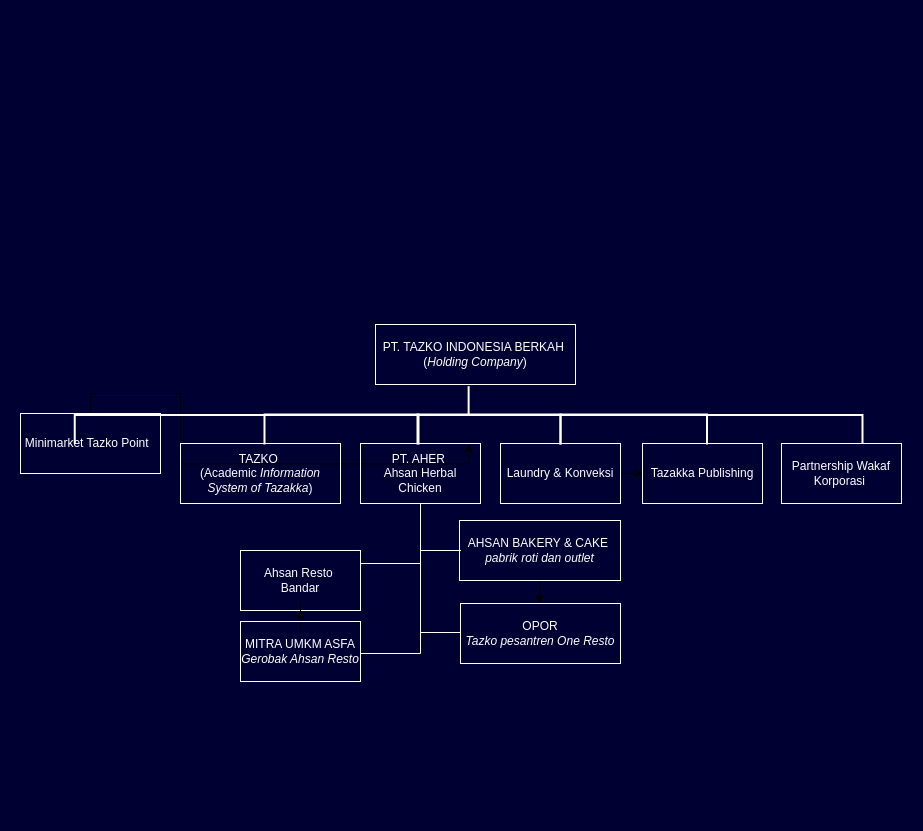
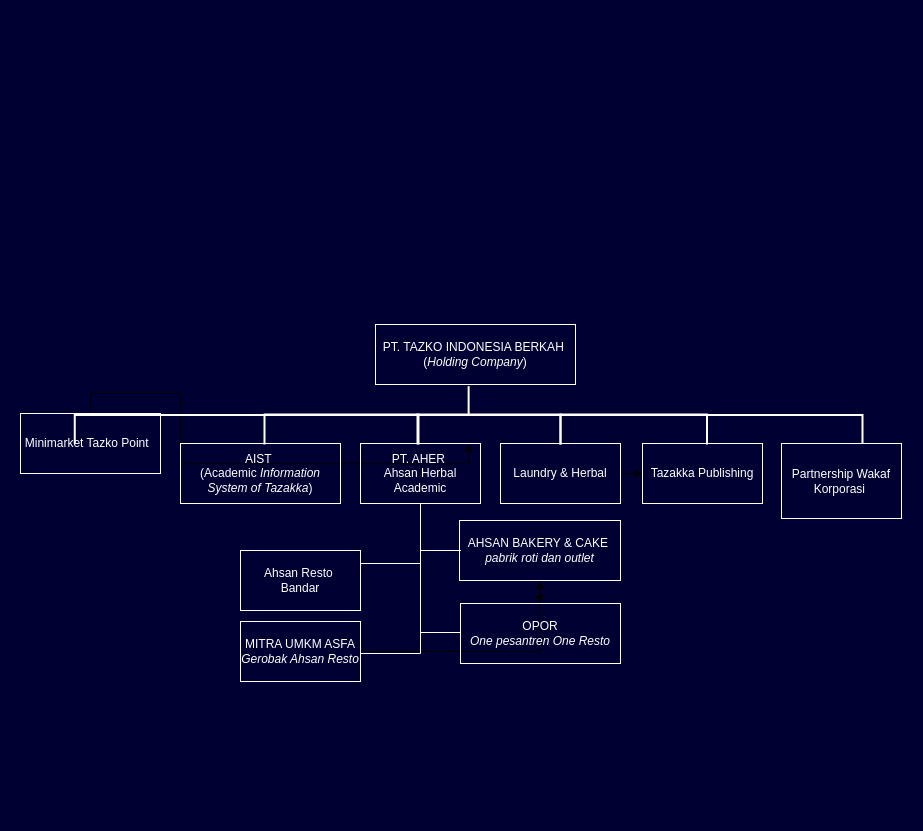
  <mxCell id="0" />
  <mxCell id="1" parent="0" />
  <mxCell id="2" value="PT. TAZKO INDONESIA BERKAH&amp;nbsp;&lt;div&gt;(&lt;i&gt;Holding Company&lt;/i&gt;)&lt;/div&gt;" style="rounded=0;whiteSpace=wrap;html=1;strokeColor=#FFFFFF;fillColor=none;fontColor=#FFFFFF;" vertex="1" parent="1"><mxGeometry x="375" y="324" width="200" height="60" as="geometry" /></mxCell>
  <mxCell id="3" value="" style="edgeStyle=orthogonalEdgeStyle;rounded=0;orthogonalLoop=1;jettySize=auto;html=1;" edge="1" parent="1" source="4" target="11"><mxGeometry relative="1" as="geometry" /></mxCell>
  <mxCell id="4" value="&lt;font color=&quot;#ffffff&quot;&gt;Minimarket Tazko Point&amp;nbsp;&amp;nbsp;&lt;/font&gt;" style="rounded=0;whiteSpace=wrap;html=1;fillColor=none;strokeColor=#FFFFFF;perimeterSpacing=1;fillStyle=auto;" vertex="1" parent="1"><mxGeometry x="20" y="413" width="140" height="60" as="geometry" /></mxCell>
- <mxCell id="5" value="TAZKO&amp;nbsp;&lt;div&gt;(Academic &lt;i&gt;Information System of Tazakka&lt;/i&gt;)&lt;/div&gt;" style="rounded=0;whiteSpace=wrap;html=1;fillColor=none;strokeColor=#FFFFFF;fontColor=#FFFFFF;" vertex="1" parent="1"><mxGeometry x="180" y="443" width="160" height="60" as="geometry" /></mxCell>
+ <mxCell id="5" value="AIST&amp;nbsp;&lt;div&gt;(Academic &lt;i&gt;Information System of Tazakka&lt;/i&gt;)&lt;/div&gt;" style="rounded=0;whiteSpace=wrap;html=1;fillColor=none;strokeColor=#FFFFFF;fontColor=#FFFFFF;" vertex="1" parent="1"><mxGeometry x="180" y="443" width="160" height="60" as="geometry" /></mxCell>
  <mxCell id="6" value="" style="edgeStyle=orthogonalEdgeStyle;rounded=0;orthogonalLoop=1;jettySize=auto;html=1;" edge="1" parent="1" source="7" target="9"><mxGeometry relative="1" as="geometry" /></mxCell>
- <mxCell id="7" value="Laundry &amp;amp; Konveksi" style="rounded=0;whiteSpace=wrap;html=1;fillColor=none;strokeColor=#FFFFFF;fontColor=#FFFFFF;" vertex="1" parent="1"><mxGeometry x="500" y="443" width="120" height="60" as="geometry" /></mxCell>
- <mxCell id="8" value="PT. AHER&amp;nbsp;&lt;div&gt;Ahsan Herbal Chicken&lt;/div&gt;" style="rounded=0;whiteSpace=wrap;html=1;fillColor=none;strokeColor=#FFFFFF;fontColor=#FFFFFF;" vertex="1" parent="1"><mxGeometry x="360" y="443" width="120" height="60" as="geometry" /></mxCell>
+ <mxCell id="7" value="Laundry &amp;amp; Herbal" style="rounded=0;whiteSpace=wrap;html=1;fillColor=none;strokeColor=#FFFFFF;fontColor=#FFFFFF;" vertex="1" parent="1"><mxGeometry x="500" y="443" width="120" height="60" as="geometry" /></mxCell>
+ <mxCell id="8" value="PT. AHER&amp;nbsp;&lt;div&gt;Ahsan Herbal Academic&lt;/div&gt;" style="rounded=0;whiteSpace=wrap;html=1;fillColor=none;strokeColor=#FFFFFF;fontColor=#FFFFFF;" vertex="1" parent="1"><mxGeometry x="360" y="443" width="120" height="60" as="geometry" /></mxCell>
  <mxCell id="9" value="Tazakka Publishing" style="whiteSpace=wrap;html=1;rounded=0;fillColor=none;strokeColor=#FFFFFF;fontColor=#FFFFFF;" vertex="1" parent="1"><mxGeometry x="642" y="443" width="120" height="60" as="geometry" /></mxCell>
- <mxCell id="10" value="Partnership Wakaf Korporasi&amp;nbsp;" style="whiteSpace=wrap;html=1;rounded=0;fillColor=none;strokeColor=#FFFFFF;fontColor=#FFFFFF;" vertex="1" parent="1"><mxGeometry x="781" y="443" width="120" height="60" as="geometry" /></mxCell>
+ <mxCell id="10" value="Partnership Wakaf Korporasi&amp;nbsp;" style="whiteSpace=wrap;html=1;rounded=0;fillColor=none;strokeColor=#FFFFFF;fontColor=#FFFFFF;" vertex="1" parent="1"><mxGeometry x="781" y="443" width="120" height="75" as="geometry" /></mxCell>
  <mxCell id="11" value="" style="strokeWidth=2;html=1;shape=mxgraph.flowchart.annotation_2;align=left;labelPosition=right;pointerEvents=1;rotation=90;fontColor=#FFFFFF;labelBorderColor=#FFFFFF;strokeColor=#FFFFFF;" vertex="1" parent="1"><mxGeometry x="439.33" y="20.59" width="57.58" height="787.74" as="geometry" /></mxCell>
  <mxCell id="12" value="" style="strokeWidth=2;html=1;shape=mxgraph.flowchart.annotation_1;align=left;pointerEvents=1;strokeColor=#FFFFFF;rotation=90;" vertex="1" parent="1"><mxGeometry x="618.25" y="355.75" width="30" height="146.5" as="geometry" /></mxCell>
  <mxCell id="13" value="" style="strokeWidth=2;html=1;shape=mxgraph.flowchart.annotation_1;align=left;pointerEvents=1;strokeColor=#FFFFFF;rotation=90;" vertex="1" parent="1"><mxGeometry x="473.5" y="357.5" width="30" height="143" as="geometry" /></mxCell>
  <mxCell id="14" value="" style="strokeWidth=2;html=1;shape=mxgraph.flowchart.annotation_1;align=left;pointerEvents=1;strokeColor=#FFFFFF;rotation=90;" vertex="1" parent="1"><mxGeometry x="326" y="352" width="30" height="154" as="geometry" /></mxCell>
  <mxCell id="15" value="" style="shape=partialRectangle;whiteSpace=wrap;html=1;top=0;left=0;fillColor=none;strokeColor=#FFFFFF;" vertex="1" parent="1"><mxGeometry x="360" y="503" width="60" height="60" as="geometry" /></mxCell>
  <mxCell id="16" value="Ahsan Resto&amp;nbsp;&lt;div&gt;Bandar&lt;/div&gt;" style="rounded=0;whiteSpace=wrap;html=1;fillColor=none;strokeColor=#FFFFFF;fontColor=#FFFFFF;" vertex="1" parent="1"><mxGeometry x="240" y="550" width="120" height="60" as="geometry" /></mxCell>
- <mxCell id="17" value="" style="edgeStyle=orthogonalEdgeStyle;rounded=0;orthogonalLoop=1;jettySize=auto;html=1;" edge="1" parent="1" source="18" target="16"><mxGeometry relative="1" as="geometry" /></mxCell>
+ <mxCell id="17" value="" style="edgeStyle=orthogonalEdgeStyle;rounded=0;orthogonalLoop=1;jettySize=auto;html=1;" edge="1" parent="1" source="18" target="20"><mxGeometry relative="1" as="geometry" /></mxCell>
  <mxCell id="18" value="MITRA UMKM ASFA&lt;div&gt;&lt;i&gt;Gerobak Ahsan Resto&lt;/i&gt;&lt;/div&gt;" style="rounded=0;whiteSpace=wrap;html=1;fillColor=none;strokeColor=#FFFFFF;fontColor=#FFFFFF;" vertex="1" parent="1"><mxGeometry x="240" y="621" width="120" height="60" as="geometry" /></mxCell>
  <mxCell id="19" value="" style="edgeStyle=orthogonalEdgeStyle;rounded=0;orthogonalLoop=1;jettySize=auto;html=1;" edge="1" parent="1" source="20" target="21"><mxGeometry relative="1" as="geometry" /></mxCell>
  <mxCell id="20" value="AHSAN BAKERY &amp;amp; CAKE&amp;nbsp;&lt;div&gt;&lt;i&gt;pabrik roti dan outlet&lt;/i&gt;&lt;/div&gt;" style="whiteSpace=wrap;html=1;fillColor=none;strokeColor=#FFFFFF;fontColor=#FFFFFF;rounded=0;" vertex="1" parent="1"><mxGeometry x="459" y="520" width="161" height="60" as="geometry" /></mxCell>
- <mxCell id="21" value="OPOR&lt;div&gt;&lt;i&gt;Tazko pesantren One Resto&lt;/i&gt;&lt;/div&gt;" style="whiteSpace=wrap;html=1;fillColor=none;strokeColor=#FFFFFF;fontColor=#FFFFFF;rounded=0;" vertex="1" parent="1"><mxGeometry x="460" y="603" width="160" height="60" as="geometry" /></mxCell>
+ <mxCell id="21" value="OPOR&lt;div&gt;&lt;i&gt;One pesantren One Resto&lt;/i&gt;&lt;/div&gt;" style="whiteSpace=wrap;html=1;fillColor=none;strokeColor=#FFFFFF;fontColor=#FFFFFF;rounded=0;" vertex="1" parent="1"><mxGeometry x="460" y="603" width="160" height="60" as="geometry" /></mxCell>
  <mxCell id="22" value="" style="shape=partialRectangle;whiteSpace=wrap;html=1;top=0;left=0;fillColor=none;strokeColor=#FFFFFF;" vertex="1" parent="1"><mxGeometry x="360" y="563" width="60" height="90" as="geometry" /></mxCell>
  <mxCell id="23" value="" style="shape=partialRectangle;whiteSpace=wrap;html=1;top=0;left=0;fillColor=none;strokeColor=#FFFFFF;rotation=-180;" vertex="1" parent="1"><mxGeometry x="420" y="550" width="40" height="90" as="geometry" /></mxCell>
  <mxCell id="24" value="" style="shape=partialRectangle;whiteSpace=wrap;html=1;top=0;left=0;fillColor=none;strokeColor=#FFFFFF;direction=south;" vertex="1" parent="1"><mxGeometry x="420" y="572" width="40" height="60" as="geometry" /></mxCell>
